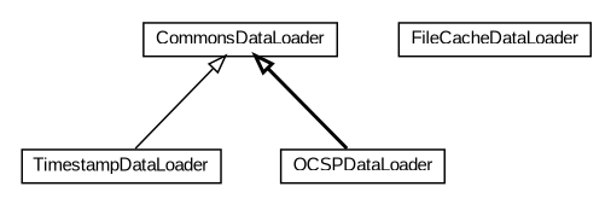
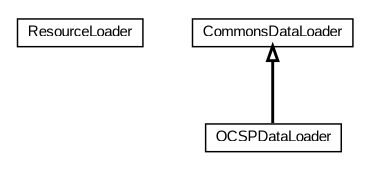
  digraph {
    nodesep=0.25
    ranksep=0.5
    node [fontcolor=black fontname=arial fontsize=10.0 shape=plaintext]
    edge [arrowtail=empty dir=back fontname=arial fontsize=10 headport=p labelfontname=arial labelfontsize=10 tailport=p]
-   n1 [label=<<table title="eu.europa.esig.dss.client.http.commons.TimestampDataLoader" border="0" cellborder="1" cellspacing="0" cellpadding="2" port="p" href="./TimestampDataLoader.html"> 		<tr><td><table border="0" cellspacing="0" cellpadding="1"> <tr><td align="center" balign="center"> TimestampDataLoader </td></tr> 		</table></td></tr> 		</table>>]
+   n2 [label=<<table title="eu.europa.esig.dss.client.http.commons.ResourceLoader" border="0" cellborder="1" cellspacing="0" cellpadding="2" port="p" href="./ResourceLoader.html"> 		<tr><td><table border="0" cellspacing="0" cellpadding="1"> <tr><td align="center" balign="center"> ResourceLoader </td></tr> 		</table></td></tr> 		</table>>]
    n3 [label=<<table title="eu.europa.esig.dss.client.http.commons.OCSPDataLoader" border="0" cellborder="1" cellspacing="0" cellpadding="2" port="p" href="./OCSPDataLoader.html"> 		<tr><td><table border="0" cellspacing="0" cellpadding="1"> <tr><td align="center" balign="center"> OCSPDataLoader </td></tr> 		</table></td></tr> 		</table>>]
-   n4 [label=<<table title="eu.europa.esig.dss.client.http.commons.FileCacheDataLoader" border="0" cellborder="1" cellspacing="0" cellpadding="2" port="p" href="./FileCacheDataLoader.html"> 		<tr><td><table border="0" cellspacing="0" cellpadding="1"> <tr><td align="center" balign="center"> FileCacheDataLoader </td></tr> 		</table></td></tr> 		</table>>]
    n5 [label=<<table title="eu.europa.esig.dss.client.http.commons.CommonsDataLoader" border="0" cellborder="1" cellspacing="0" cellpadding="2" port="p" href="./CommonsDataLoader.html"> 		<tr><td><table border="0" cellspacing="0" cellpadding="1"> <tr><td align="center" balign="center"> CommonsDataLoader </td></tr> 		</table></td></tr> 		</table>>]
-   n5 -> n1 [style=solid]
    n5 -> n3 [style=bold]
  }
